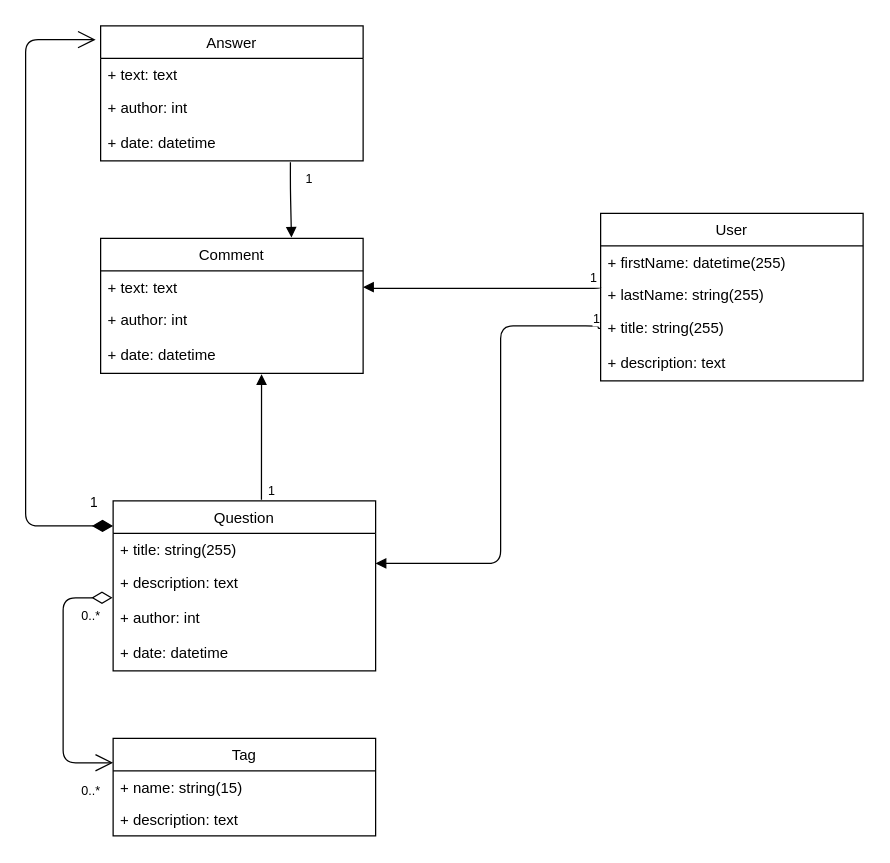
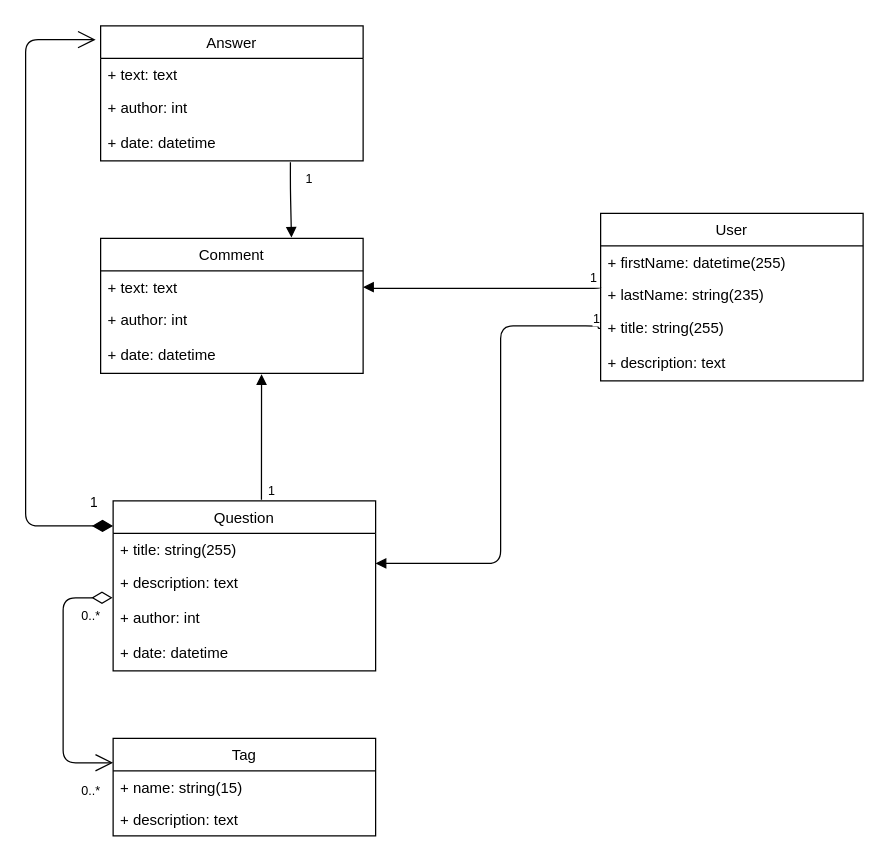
  <mxCell id="0" />
  <mxCell id="1" parent="0" />
  <mxCell id="2" value="Question" style="swimlane;fontStyle=0;childLayout=stackLayout;horizontal=1;startSize=26;fillColor=none;horizontalStack=0;resizeParent=1;resizeParentMax=0;resizeLast=0;collapsible=1;marginBottom=0;" vertex="1" parent="1"><mxGeometry x="90" y="400" width="210" height="136" as="geometry" /></mxCell>
  <mxCell id="3" value="+ title: string(255)" style="text;strokeColor=none;fillColor=none;align=left;verticalAlign=top;spacingLeft=4;spacingRight=4;overflow=hidden;rotatable=0;points=[[0,0.5],[1,0.5]];portConstraint=eastwest;" vertex="1" parent="2"><mxGeometry y="26" width="210" height="26" as="geometry" /></mxCell>
  <mxCell id="4" value="+ description: text" style="text;strokeColor=none;fillColor=none;align=left;verticalAlign=top;spacingLeft=4;spacingRight=4;overflow=hidden;rotatable=0;points=[[0,0.5],[1,0.5]];portConstraint=eastwest;" vertex="1" parent="2"><mxGeometry y="52" width="210" height="28" as="geometry" /></mxCell>
  <mxCell id="5" value="+ author: int" style="text;strokeColor=none;fillColor=none;align=left;verticalAlign=top;spacingLeft=4;spacingRight=4;overflow=hidden;rotatable=0;points=[[0,0.5],[1,0.5]];portConstraint=eastwest;" vertex="1" parent="2"><mxGeometry y="80" width="210" height="28" as="geometry" /></mxCell>
  <mxCell id="6" value="+ date: datetime" style="text;strokeColor=none;fillColor=none;align=left;verticalAlign=top;spacingLeft=4;spacingRight=4;overflow=hidden;rotatable=0;points=[[0,0.5],[1,0.5]];portConstraint=eastwest;" vertex="1" parent="2"><mxGeometry y="108" width="210" height="28" as="geometry" /></mxCell>
  <mxCell id="7" value="Answer" style="swimlane;fontStyle=0;childLayout=stackLayout;horizontal=1;startSize=26;fillColor=none;horizontalStack=0;resizeParent=1;resizeParentMax=0;resizeLast=0;collapsible=1;marginBottom=0;" vertex="1" parent="1"><mxGeometry x="80" y="20" width="210" height="108" as="geometry" /></mxCell>
  <mxCell id="8" value="+ text: text" style="text;strokeColor=none;fillColor=none;align=left;verticalAlign=top;spacingLeft=4;spacingRight=4;overflow=hidden;rotatable=0;points=[[0,0.5],[1,0.5]];portConstraint=eastwest;" vertex="1" parent="7"><mxGeometry y="26" width="210" height="26" as="geometry" /></mxCell>
  <mxCell id="9" value="+ author: int" style="text;strokeColor=none;fillColor=none;align=left;verticalAlign=top;spacingLeft=4;spacingRight=4;overflow=hidden;rotatable=0;points=[[0,0.5],[1,0.5]];portConstraint=eastwest;" vertex="1" parent="7"><mxGeometry y="52" width="210" height="28" as="geometry" /></mxCell>
  <mxCell id="10" value="+ date: datetime" style="text;strokeColor=none;fillColor=none;align=left;verticalAlign=top;spacingLeft=4;spacingRight=4;overflow=hidden;rotatable=0;points=[[0,0.5],[1,0.5]];portConstraint=eastwest;" vertex="1" parent="7"><mxGeometry y="80" width="210" height="28" as="geometry" /></mxCell>
  <mxCell id="11" value="Comment" style="swimlane;fontStyle=0;childLayout=stackLayout;horizontal=1;startSize=26;fillColor=none;horizontalStack=0;resizeParent=1;resizeParentMax=0;resizeLast=0;collapsible=1;marginBottom=0;" vertex="1" parent="1"><mxGeometry x="80" y="190" width="210" height="108" as="geometry" /></mxCell>
  <mxCell id="12" value="+ text: text" style="text;strokeColor=none;fillColor=none;align=left;verticalAlign=top;spacingLeft=4;spacingRight=4;overflow=hidden;rotatable=0;points=[[0,0.5],[1,0.5]];portConstraint=eastwest;" vertex="1" parent="11"><mxGeometry y="26" width="210" height="26" as="geometry" /></mxCell>
  <mxCell id="13" value="+ author: int" style="text;strokeColor=none;fillColor=none;align=left;verticalAlign=top;spacingLeft=4;spacingRight=4;overflow=hidden;rotatable=0;points=[[0,0.5],[1,0.5]];portConstraint=eastwest;" vertex="1" parent="11"><mxGeometry y="52" width="210" height="28" as="geometry" /></mxCell>
  <mxCell id="14" value="+ date: datetime" style="text;strokeColor=none;fillColor=none;align=left;verticalAlign=top;spacingLeft=4;spacingRight=4;overflow=hidden;rotatable=0;points=[[0,0.5],[1,0.5]];portConstraint=eastwest;" vertex="1" parent="11"><mxGeometry y="80" width="210" height="28" as="geometry" /></mxCell>
  <mxCell id="15" value="User" style="swimlane;fontStyle=0;childLayout=stackLayout;horizontal=1;startSize=26;fillColor=none;horizontalStack=0;resizeParent=1;resizeParentMax=0;resizeLast=0;collapsible=1;marginBottom=0;" vertex="1" parent="1"><mxGeometry x="480" y="170" width="210" height="134" as="geometry" /></mxCell>
  <mxCell id="16" value="+ firstName: datetime(255)" style="text;strokeColor=none;fillColor=none;align=left;verticalAlign=top;spacingLeft=4;spacingRight=4;overflow=hidden;rotatable=0;points=[[0,0.5],[1,0.5]];portConstraint=eastwest;" vertex="1" parent="15"><mxGeometry y="26" width="210" height="26" as="geometry" /></mxCell>
- <mxCell id="17" value="+ lastName: string(255)" style="text;strokeColor=none;fillColor=none;align=left;verticalAlign=top;spacingLeft=4;spacingRight=4;overflow=hidden;rotatable=0;points=[[0,0.5],[1,0.5]];portConstraint=eastwest;" vertex="1" parent="15"><mxGeometry y="52" width="210" height="26" as="geometry" /></mxCell>
+ <mxCell id="17" value="+ lastName: string(235)" style="text;strokeColor=none;fillColor=none;align=left;verticalAlign=top;spacingLeft=4;spacingRight=4;overflow=hidden;rotatable=0;points=[[0,0.5],[1,0.5]];portConstraint=eastwest;" vertex="1" parent="15"><mxGeometry y="52" width="210" height="26" as="geometry" /></mxCell>
  <mxCell id="18" value="+ title: string(255)" style="text;strokeColor=none;fillColor=none;align=left;verticalAlign=top;spacingLeft=4;spacingRight=4;overflow=hidden;rotatable=0;points=[[0,0.5],[1,0.5]];portConstraint=eastwest;" vertex="1" parent="15"><mxGeometry y="78" width="210" height="28" as="geometry" /></mxCell>
  <mxCell id="19" value="+ description: text" style="text;strokeColor=none;fillColor=none;align=left;verticalAlign=top;spacingLeft=4;spacingRight=4;overflow=hidden;rotatable=0;points=[[0,0.5],[1,0.5]];portConstraint=eastwest;" vertex="1" parent="15"><mxGeometry y="106" width="210" height="28" as="geometry" /></mxCell>
  <mxCell id="20" value="Tag" style="swimlane;fontStyle=0;childLayout=stackLayout;horizontal=1;startSize=26;fillColor=none;horizontalStack=0;resizeParent=1;resizeParentMax=0;resizeLast=0;collapsible=1;marginBottom=0;" vertex="1" parent="1"><mxGeometry x="90" y="590" width="210" height="78" as="geometry" /></mxCell>
  <mxCell id="21" value="+ name: string(15)" style="text;strokeColor=none;fillColor=none;align=left;verticalAlign=top;spacingLeft=4;spacingRight=4;overflow=hidden;rotatable=0;points=[[0,0.5],[1,0.5]];portConstraint=eastwest;" vertex="1" parent="20"><mxGeometry y="26" width="210" height="26" as="geometry" /></mxCell>
  <mxCell id="22" value="+ description: text" style="text;strokeColor=none;fillColor=none;align=left;verticalAlign=top;spacingLeft=4;spacingRight=4;overflow=hidden;rotatable=0;points=[[0,0.5],[1,0.5]];portConstraint=eastwest;" vertex="1" parent="20"><mxGeometry y="52" width="210" height="26" as="geometry" /></mxCell>
  <mxCell id="23" value="" style="endArrow=open;html=1;endSize=12;startArrow=diamondThin;startSize=14;startFill=0;edgeStyle=orthogonalEdgeStyle;align=right;exitX=-0.002;exitY=0.911;exitDx=0;exitDy=0;exitPerimeter=0;entryX=0;entryY=0.25;entryDx=0;entryDy=0;" edge="1" parent="1" source="4" target="20"><mxGeometry relative="1" as="geometry"><mxPoint x="370" y="590" as="sourcePoint" /><mxPoint x="530" y="590" as="targetPoint" /><Array as="points"><mxPoint x="50" y="478" /><mxPoint x="50" y="609" /></Array></mxGeometry></mxCell>
  <mxCell id="24" value="0..*" style="resizable=0;html=1;align=right;verticalAlign=top;labelBackgroundColor=#ffffff;fontSize=10;" connectable="0" vertex="1" parent="23"><mxGeometry x="-1" relative="1" as="geometry"><mxPoint x="-9.5" y="2.5" as="offset" /></mxGeometry></mxCell>
  <mxCell id="25" value="0..*" style="resizable=0;html=1;align=right;verticalAlign=top;labelBackgroundColor=#ffffff;fontSize=10;" connectable="0" vertex="1" parent="23"><mxGeometry x="1" relative="1" as="geometry"><mxPoint x="-10" y="10.5" as="offset" /></mxGeometry></mxCell>
  <mxCell id="26" value="1" style="endArrow=open;html=1;endSize=12;startArrow=diamondThin;startSize=14;startFill=1;edgeStyle=orthogonalEdgeStyle;align=left;verticalAlign=bottom;entryX=-0.019;entryY=0.102;entryDx=0;entryDy=0;entryPerimeter=0;" edge="1" parent="1" target="7"><mxGeometry x="-0.922" y="-10" relative="1" as="geometry"><mxPoint x="90" y="420" as="sourcePoint" /><mxPoint x="313" y="10" as="targetPoint" /><Array as="points"><mxPoint x="20" y="420" /><mxPoint x="20" y="31" /></Array><mxPoint as="offset" /></mxGeometry></mxCell>
  <mxCell id="27" value="" style="endArrow=block;endFill=1;html=1;edgeStyle=orthogonalEdgeStyle;align=left;verticalAlign=top;entryX=1;entryY=0.5;entryDx=0;entryDy=0;" edge="1" parent="1" target="12"><mxGeometry x="-1" relative="1" as="geometry"><mxPoint x="480" y="229" as="sourcePoint" /><mxPoint x="800" y="480" as="targetPoint" /><Array as="points"><mxPoint x="480" y="230" /><mxPoint x="294" y="230" /><mxPoint x="294" y="229" /></Array></mxGeometry></mxCell>
  <mxCell id="28" value="1" style="resizable=0;html=1;align=left;verticalAlign=bottom;labelBackgroundColor=#ffffff;fontSize=10;" connectable="0" vertex="1" parent="27"><mxGeometry x="-1" relative="1" as="geometry"><mxPoint x="-10" as="offset" /></mxGeometry></mxCell>
  <mxCell id="29" value="" style="endArrow=block;endFill=1;html=1;edgeStyle=orthogonalEdgeStyle;align=left;verticalAlign=top;exitX=0;exitY=0.5;exitDx=0;exitDy=0;" edge="1" parent="1" source="18"><mxGeometry x="-1" relative="1" as="geometry"><mxPoint x="478" y="220" as="sourcePoint" /><mxPoint x="300" y="450" as="targetPoint" /><Array as="points"><mxPoint x="478" y="262" /><mxPoint x="478" y="260" /><mxPoint x="400" y="260" /><mxPoint x="400" y="450" /></Array></mxGeometry></mxCell>
  <mxCell id="30" value="1" style="resizable=0;html=1;align=right;verticalAlign=bottom;labelBackgroundColor=#ffffff;fontSize=10;" connectable="0" vertex="1" parent="29"><mxGeometry x="-1" relative="1" as="geometry" /></mxCell>
  <mxCell id="31" value="" style="endArrow=block;endFill=1;html=1;edgeStyle=orthogonalEdgeStyle;align=left;verticalAlign=top;exitX=0.565;exitY=-0.006;exitDx=0;exitDy=0;exitPerimeter=0;entryX=0.613;entryY=1.022;entryDx=0;entryDy=0;entryPerimeter=0;" edge="1" parent="1" source="2" target="14"><mxGeometry x="-1" relative="1" as="geometry"><mxPoint x="280" y="406" as="sourcePoint" /><mxPoint x="209" y="310" as="targetPoint" /><Array as="points"><mxPoint x="209" y="349" /></Array></mxGeometry></mxCell>
  <mxCell id="32" value="1" style="resizable=0;html=1;align=right;verticalAlign=bottom;labelBackgroundColor=#ffffff;fontSize=10;" connectable="0" vertex="1" parent="31"><mxGeometry x="-1" relative="1" as="geometry"><mxPoint x="11.5" y="1" as="offset" /></mxGeometry></mxCell>
  <mxCell id="33" value="" style="endArrow=block;endFill=1;html=1;edgeStyle=orthogonalEdgeStyle;align=left;verticalAlign=top;exitX=0.723;exitY=1.036;exitDx=0;exitDy=0;exitPerimeter=0;entryX=0.727;entryY=-0.006;entryDx=0;entryDy=0;entryPerimeter=0;" edge="1" parent="1" source="10" target="11"><mxGeometry x="-1" relative="1" as="geometry"><mxPoint x="300" y="40" as="sourcePoint" /><mxPoint x="230" y="180" as="targetPoint" /><Array as="points"><mxPoint x="232" y="150" /><mxPoint x="233" y="150" /></Array></mxGeometry></mxCell>
  <mxCell id="34" value="1" style="resizable=0;html=1;align=right;verticalAlign=bottom;labelBackgroundColor=#ffffff;fontSize=10;" connectable="0" vertex="1" parent="33"><mxGeometry x="-1" relative="1" as="geometry"><mxPoint x="18" y="21" as="offset" /></mxGeometry></mxCell>
